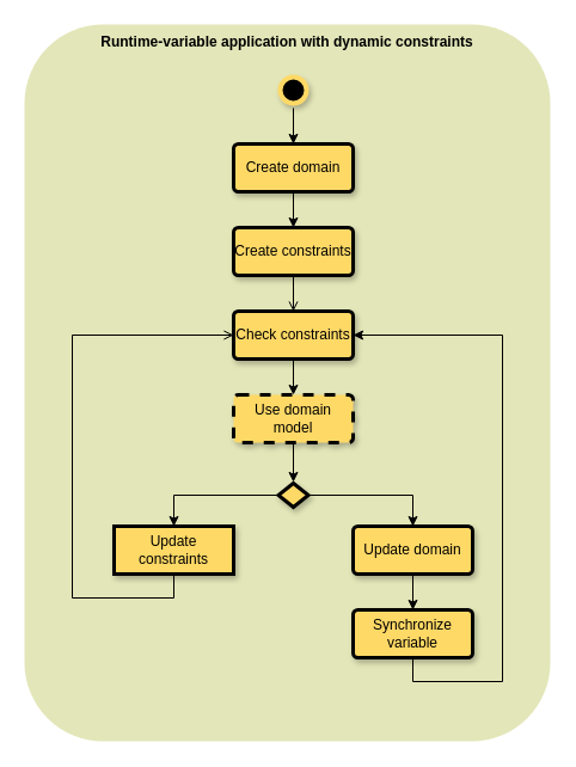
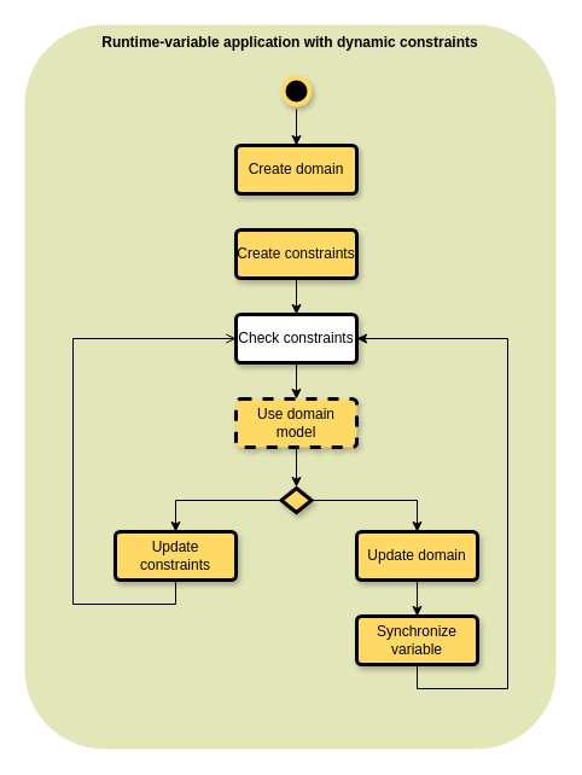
  <mxCell id="0" />
  <mxCell id="1" parent="0" />
  <mxCell id="2" value="" style="rounded=1;whiteSpace=wrap;html=1;shadow=0;sketch=0;strokeColor=none;strokeWidth=4;fillColor=#E3E6B8;gradientColor=none;" parent="1" vertex="1"><mxGeometry x="20" y="20" width="440" height="600" as="geometry" /></mxCell>
  <mxCell id="3" style="edgeStyle=orthogonalEdgeStyle;rounded=0;orthogonalLoop=1;jettySize=auto;html=1;exitX=0.5;exitY=1;exitDx=0;exitDy=0;entryX=0.5;entryY=0;entryDx=0;entryDy=0;strokeColor=#000000;" parent="1" source="4" target="6" edge="1"><mxGeometry relative="1" as="geometry" /></mxCell>
  <mxCell id="4" value="" style="ellipse;html=1;shape=startState;fillColor=#000000;strokeColor=#FFD966;strokeWidth=4;shadow=1;" parent="1" vertex="1"><mxGeometry x="230" y="60" width="30" height="30" as="geometry" /></mxCell>
- <mxCell id="5" style="edgeStyle=orthogonalEdgeStyle;rounded=0;orthogonalLoop=1;jettySize=auto;html=1;exitX=0.5;exitY=1;exitDx=0;exitDy=0;entryX=0.5;entryY=0;entryDx=0;entryDy=0;strokeColor=#000000;" parent="1" source="6" target="8" edge="1"><mxGeometry relative="1" as="geometry" /></mxCell>
  <mxCell id="6" value="Create domain" style="rounded=1;arcSize=10;whiteSpace=wrap;html=1;align=center;strokeColor=#000000;strokeWidth=3;fillColor=#FFD966;perimeterSpacing=0;shadow=1;" parent="1" vertex="1"><mxGeometry x="195" y="120" width="100" height="40" as="geometry" /></mxCell>
- <mxCell id="7" style="edgeStyle=orthogonalEdgeStyle;rounded=0;orthogonalLoop=1;jettySize=auto;html=1;exitX=0.5;exitY=1;exitDx=0;exitDy=0;entryX=0.5;entryY=0;entryDx=0;entryDy=0;strokeColor=#000000;endArrow=open;" parent="1" source="8" target="12" edge="1"><mxGeometry relative="1" as="geometry" /></mxCell>
+ <mxCell id="7" style="edgeStyle=orthogonalEdgeStyle;rounded=0;orthogonalLoop=1;jettySize=auto;html=1;exitX=0.5;exitY=1;exitDx=0;exitDy=0;entryX=0.5;entryY=0;entryDx=0;entryDy=0;strokeColor=#000000;" parent="1" source="8" target="12" edge="1"><mxGeometry relative="1" as="geometry" /></mxCell>
  <mxCell id="8" value="Create constraints" style="rounded=1;arcSize=10;whiteSpace=wrap;html=1;align=center;strokeColor=#000000;strokeWidth=3;fillColor=#FFD966;perimeterSpacing=0;shadow=1;" parent="1" vertex="1"><mxGeometry x="195" y="190" width="100" height="40" as="geometry" /></mxCell>
  <mxCell id="9" style="edgeStyle=orthogonalEdgeStyle;rounded=0;orthogonalLoop=1;jettySize=auto;html=1;exitX=0.5;exitY=1;exitDx=0;exitDy=0;entryX=0.5;entryY=0.3;entryDx=0;entryDy=0;entryPerimeter=0;strokeColor=#000000;" parent="1" source="10" edge="1"><mxGeometry relative="1" as="geometry"><mxPoint x="245" y="403" as="targetPoint" /></mxGeometry></mxCell>
  <mxCell id="10" value="Use domain model" style="rounded=1;arcSize=10;whiteSpace=wrap;html=1;align=center;strokeColor=#000000;strokeWidth=3;fillColor=#FFD966;perimeterSpacing=0;shadow=1;dashed=1;" parent="1" vertex="1"><mxGeometry x="195" y="330" width="100" height="40" as="geometry" /></mxCell>
  <mxCell id="11" style="edgeStyle=orthogonalEdgeStyle;rounded=0;orthogonalLoop=1;jettySize=auto;html=1;exitX=0.5;exitY=1;exitDx=0;exitDy=0;entryX=0.5;entryY=0;entryDx=0;entryDy=0;strokeColor=#000000;" parent="1" source="12" target="10" edge="1"><mxGeometry relative="1" as="geometry" /></mxCell>
- <mxCell id="12" value="Check constraints" style="rounded=1;arcSize=10;whiteSpace=wrap;html=1;align=center;strokeColor=#000000;strokeWidth=3;fillColor=#FFD966;perimeterSpacing=0;shadow=1;" parent="1" vertex="1"><mxGeometry x="195" y="260" width="100" height="40" as="geometry" /></mxCell>
+ <mxCell id="12" value="Check constraints" style="rounded=1;arcSize=10;whiteSpace=wrap;html=1;align=center;strokeColor=#000000;strokeWidth=3;fillColor=#ffffff;perimeterSpacing=0;shadow=1;" parent="1" vertex="1"><mxGeometry x="195" y="260" width="100" height="40" as="geometry" /></mxCell>
  <mxCell id="13" style="edgeStyle=orthogonalEdgeStyle;rounded=0;orthogonalLoop=1;jettySize=auto;html=1;exitX=0;exitY=0.5;exitDx=0;exitDy=0;entryX=0.5;entryY=0;entryDx=0;entryDy=0;strokeColor=#000000;" parent="1" source="22" target="16" edge="1"><mxGeometry relative="1" as="geometry"><Array as="points"><mxPoint x="145" y="414" /></Array><mxPoint x="195" y="405" as="sourcePoint" /></mxGeometry></mxCell>
  <mxCell id="14" style="edgeStyle=orthogonalEdgeStyle;rounded=0;orthogonalLoop=1;jettySize=auto;html=1;exitX=1;exitY=0.5;exitDx=0;exitDy=0;entryX=0.5;entryY=0;entryDx=0;entryDy=0;strokeColor=#000000;" parent="1" source="22" target="18" edge="1"><mxGeometry relative="1" as="geometry"><Array as="points"><mxPoint x="345" y="414" /></Array><mxPoint x="295" y="405" as="sourcePoint" /></mxGeometry></mxCell>
  <mxCell id="15" style="edgeStyle=orthogonalEdgeStyle;rounded=0;orthogonalLoop=1;jettySize=auto;html=1;exitX=0.5;exitY=1;exitDx=0;exitDy=0;entryX=0;entryY=0.5;entryDx=0;entryDy=0;strokeColor=#000000;endArrow=open;" parent="1" source="16" target="12" edge="1"><mxGeometry relative="1" as="geometry"><Array as="points"><mxPoint x="145" y="500" /><mxPoint x="60" y="500" /><mxPoint x="60" y="280" /></Array></mxGeometry></mxCell>
- <mxCell id="16" value="Update constraints" style="arcSize=10;whiteSpace=wrap;html=1;align=center;strokeColor=#000000;strokeWidth=3;fillColor=#FFD966;perimeterSpacing=0;shadow=1;rounded=0;" parent="1" vertex="1"><mxGeometry x="95" y="440" width="100" height="40" as="geometry" /></mxCell>
+ <mxCell id="16" value="Update constraints" style="rounded=1;arcSize=10;whiteSpace=wrap;html=1;align=center;strokeColor=#000000;strokeWidth=3;fillColor=#FFD966;perimeterSpacing=0;shadow=1;" parent="1" vertex="1"><mxGeometry x="95" y="440" width="100" height="40" as="geometry" /></mxCell>
  <mxCell id="17" style="edgeStyle=orthogonalEdgeStyle;rounded=0;orthogonalLoop=1;jettySize=auto;html=1;exitX=0.5;exitY=1;exitDx=0;exitDy=0;entryX=0.5;entryY=0;entryDx=0;entryDy=0;strokeColor=#000000;" parent="1" source="18" target="20" edge="1"><mxGeometry relative="1" as="geometry" /></mxCell>
  <mxCell id="18" value="Update domain" style="rounded=1;arcSize=10;whiteSpace=wrap;html=1;align=center;strokeColor=#000000;strokeWidth=3;fillColor=#FFD966;perimeterSpacing=0;shadow=1;" parent="1" vertex="1"><mxGeometry x="295" y="440" width="100" height="40" as="geometry" /></mxCell>
  <mxCell id="19" style="edgeStyle=orthogonalEdgeStyle;rounded=0;orthogonalLoop=1;jettySize=auto;html=1;exitX=0.5;exitY=1;exitDx=0;exitDy=0;entryX=1;entryY=0.5;entryDx=0;entryDy=0;strokeColor=#000000;" parent="1" source="20" target="12" edge="1"><mxGeometry relative="1" as="geometry"><Array as="points"><mxPoint x="345" y="570" /><mxPoint x="420" y="570" /><mxPoint x="420" y="280" /></Array></mxGeometry></mxCell>
  <mxCell id="20" value="Synchronize variable" style="rounded=1;arcSize=10;whiteSpace=wrap;html=1;align=center;strokeColor=#000000;strokeWidth=3;fillColor=#FFD966;perimeterSpacing=0;shadow=1;" parent="1" vertex="1"><mxGeometry x="295" y="510" width="100" height="40" as="geometry" /></mxCell>
  <mxCell id="21" value="&lt;b&gt;Runtime-variable application with dynamic constraints&lt;/b&gt;" style="text;html=1;strokeColor=none;fillColor=none;align=center;verticalAlign=middle;whiteSpace=wrap;rounded=0;shadow=0;sketch=0;strokeWidth=7;" parent="1" vertex="1"><mxGeometry x="60" y="20" width="360" height="30" as="geometry" /></mxCell>
  <mxCell id="22" value="" style="rhombus;whiteSpace=wrap;html=1;fillColor=#FFD966;strokeColor=#000000;strokeWidth=3;shadow=1;" vertex="1" parent="1"><mxGeometry x="232.5" y="404" width="25" height="20" as="geometry" /></mxCell>
